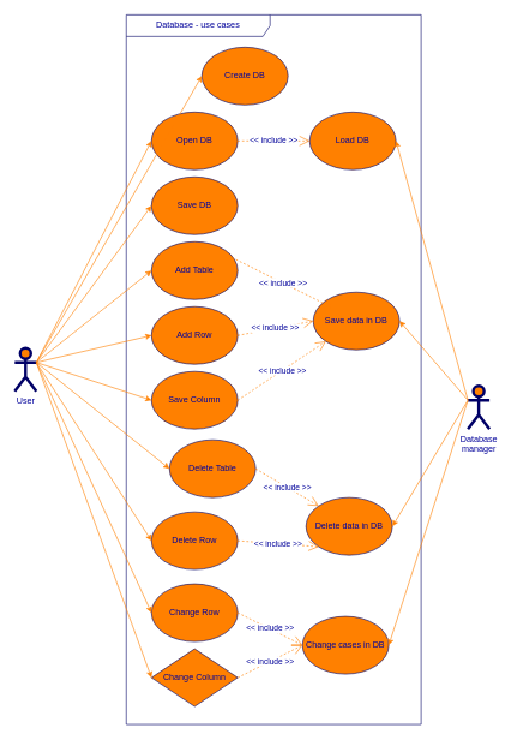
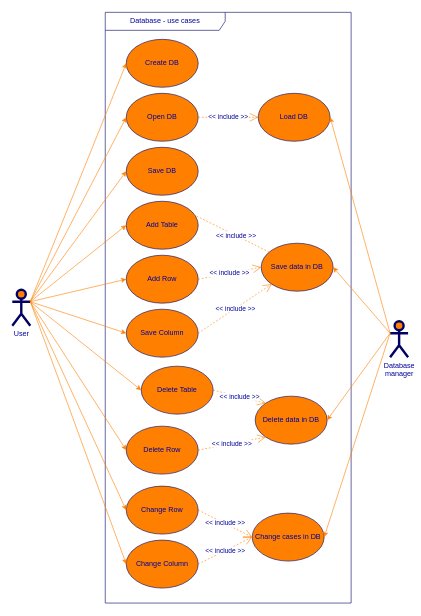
  <mxCell id="0" />
  <mxCell id="1" parent="0" />
  <mxCell id="2" value="Database&amp;nbsp;- use cases" style="shape=umlFrame;whiteSpace=wrap;html=1;strokeWidth=1;fillColor=none;width=200;height=30;fontColor=#000099;strokeColor=#000066;" parent="1" vertex="1"><mxGeometry x="175" y="20" width="410" height="985" as="geometry" /></mxCell>
- <mxCell id="3" value="Create DB" style="ellipse;whiteSpace=wrap;html=1;fillColor=#FF8000;strokeColor=#000066;fontColor=#000099;" parent="1" vertex="1"><mxGeometry x="280" y="65" width="120" height="80" as="geometry" /></mxCell>
+ <mxCell id="3" value="Create DB" style="ellipse;whiteSpace=wrap;html=1;fillColor=#FF8000;strokeColor=#000066;fontColor=#000099;" parent="1" vertex="1"><mxGeometry x="210" y="65" width="120" height="80" as="geometry" /></mxCell>
  <mxCell id="4" value="Open DB" style="ellipse;whiteSpace=wrap;html=1;fillColor=#FF8000;strokeColor=#000066;fontColor=#000099;" parent="1" vertex="1"><mxGeometry x="210" y="155" width="120" height="80" as="geometry" /></mxCell>
  <mxCell id="5" value="Add Table" style="ellipse;whiteSpace=wrap;html=1;fillColor=#FF8000;strokeColor=#000066;fontColor=#000099;" parent="1" vertex="1"><mxGeometry x="210" y="335" width="120" height="80" as="geometry" /></mxCell>
  <mxCell id="6" value="Save data in DB" style="ellipse;whiteSpace=wrap;html=1;fillColor=#FF8000;strokeColor=#000066;fontColor=#000099;" parent="1" vertex="1"><mxGeometry x="435" y="405" width="120" height="80" as="geometry" /></mxCell>
  <mxCell id="7" value="Save Column" style="ellipse;whiteSpace=wrap;html=1;fillColor=#FF8000;strokeColor=#000066;fontColor=#000099;" parent="1" vertex="1"><mxGeometry x="210" y="515" width="120" height="80" as="geometry" /></mxCell>
  <mxCell id="8" style="html=1;exitX=1;exitY=0.333;exitPerimeter=0;entryX=0;entryY=0.5;jettySize=auto;orthogonalLoop=1;fillColor=#f8cecc;strokeColor=#FF8000;curved=1;fontColor=#000099;" parent="1" source="13" target="3" edge="1"><mxGeometry relative="1" as="geometry" /></mxCell>
  <mxCell id="9" style="html=1;exitX=1;exitY=0.333;exitPerimeter=0;entryX=0;entryY=0.5;jettySize=auto;orthogonalLoop=1;curved=1;fontColor=#000099;strokeColor=#FF8000;" parent="1" source="13" target="4" edge="1"><mxGeometry relative="1" as="geometry" /></mxCell>
  <mxCell id="10" style="rounded=0;html=1;exitX=1;exitY=0.333;exitPerimeter=0;entryX=0;entryY=0.5;jettySize=auto;orthogonalLoop=1;fontColor=#000099;strokeColor=#FF8000;" parent="1" source="13" target="17" edge="1"><mxGeometry relative="1" as="geometry" /></mxCell>
  <mxCell id="11" style="edgeStyle=none;curved=1;html=1;exitX=1;exitY=0.333;exitPerimeter=0;entryX=0;entryY=0.5;jettySize=auto;orthogonalLoop=1;strokeColor=#FF8000;fontColor=#000099;" parent="1" source="13" target="5" edge="1"><mxGeometry relative="1" as="geometry" /></mxCell>
  <mxCell id="12" style="edgeStyle=none;curved=1;html=1;exitX=1;exitY=0.333;exitPerimeter=0;jettySize=auto;orthogonalLoop=1;strokeColor=#FF8000;entryX=0;entryY=0.5;fontColor=#000099;" parent="1" source="13" target="7" edge="1"><mxGeometry relative="1" as="geometry" /></mxCell>
  <mxCell id="13" value="User" style="shape=umlActor;verticalLabelPosition=bottom;labelBackgroundColor=#ffffff;verticalAlign=top;html=1;strokeWidth=4;fillColor=#FF8000;strokeColor=#000066;fontColor=#000099;" parent="1" vertex="1"><mxGeometry x="20" y="482.5" width="30" height="60" as="geometry" /></mxCell>
  <mxCell id="14" style="rounded=0;html=1;exitX=0;exitY=0.333;exitPerimeter=0;entryX=1;entryY=0.5;jettySize=auto;orthogonalLoop=1;fontColor=#000099;strokeColor=#FF8000;entryDx=0;entryDy=0;" parent="1" source="15" target="6" edge="1"><mxGeometry relative="1" as="geometry"><mxPoint x="560" y="375" as="targetPoint" /></mxGeometry></mxCell>
  <mxCell id="15" value="Database&lt;br&gt;manager" style="shape=umlActor;verticalLabelPosition=bottom;labelBackgroundColor=#ffffff;verticalAlign=top;html=1;strokeWidth=4;fillColor=#FF8000;strokeColor=#000066;fontColor=#000099;" parent="1" vertex="1"><mxGeometry x="650" y="535" width="30" height="60" as="geometry" /></mxCell>
  <mxCell id="16" value="&amp;lt;&amp;lt; include &amp;gt;&amp;gt;" style="endArrow=open;endSize=12;dashed=1;html=1;exitX=1;exitY=0.5;entryX=0;entryY=0.5;fontColor=#000099;strokeColor=#FF8000;entryDx=0;entryDy=0;exitDx=0;exitDy=0;" parent="1" source="4" target="30" edge="1"><mxGeometry width="160" relative="1" as="geometry"><mxPoint x="460" y="475" as="sourcePoint" /><mxPoint x="450" y="205" as="targetPoint" /><Array as="points" /></mxGeometry></mxCell>
  <mxCell id="17" value="Add Row" style="ellipse;whiteSpace=wrap;html=1;fillColor=#FF8000;strokeColor=#000066;fontColor=#000099;" parent="1" vertex="1"><mxGeometry x="210" y="425" width="120" height="80" as="geometry" /></mxCell>
  <mxCell id="18" value="&amp;lt;&amp;lt; include &amp;gt;&amp;gt;" style="endArrow=open;endSize=12;dashed=1;html=1;exitX=1;exitY=0.5;entryX=0;entryY=0.5;fontColor=#000099;strokeColor=#FF8000;exitDx=0;exitDy=0;" parent="1" source="17" target="6" edge="1"><mxGeometry width="160" relative="1" as="geometry"><mxPoint x="322" y="357" as="sourcePoint" /><mxPoint x="478" y="243" as="targetPoint" /></mxGeometry></mxCell>
  <mxCell id="19" value="&amp;lt;&amp;lt; include &amp;gt;&amp;gt;" style="endArrow=open;endSize=12;dashed=1;html=1;exitX=1;exitY=0.5;fontColor=#000099;strokeColor=#FF8000;exitDx=0;exitDy=0;entryX=0;entryY=1;entryDx=0;entryDy=0;" parent="1" source="7" target="6" edge="1"><mxGeometry width="160" relative="1" as="geometry"><mxPoint x="340" y="295" as="sourcePoint" /><mxPoint x="435" y="530" as="targetPoint" /></mxGeometry></mxCell>
  <mxCell id="20" value="Delete Table" style="ellipse;whiteSpace=wrap;html=1;fillColor=#FF8000;strokeColor=#000066;fontColor=#000099;" vertex="1" parent="1"><mxGeometry x="235" y="610" width="120" height="80" as="geometry" /></mxCell>
  <mxCell id="21" value="Delete Row" style="ellipse;whiteSpace=wrap;html=1;fillColor=#FF8000;strokeColor=#000066;fontColor=#000099;" vertex="1" parent="1"><mxGeometry x="210" y="710" width="120" height="80" as="geometry" /></mxCell>
  <mxCell id="22" value="Change&amp;nbsp;Row" style="ellipse;whiteSpace=wrap;html=1;fillColor=#FF8000;strokeColor=#000066;fontColor=#000099;" vertex="1" parent="1"><mxGeometry x="210" y="810" width="120" height="80" as="geometry" /></mxCell>
- <mxCell id="23" value="Change&amp;nbsp;Column" style="rhombus;whiteSpace=wrap;html=1;fillColor=#FF8000;strokeColor=#000066;fontColor=#000099;" vertex="1" parent="1"><mxGeometry x="210" y="900" width="120" height="80" as="geometry" /></mxCell>
- <mxCell id="24" value="Delete data in DB" style="ellipse;whiteSpace=wrap;html=1;fillColor=#FF8000;strokeColor=#000066;fontColor=#000099;" vertex="1" parent="1"><mxGeometry x="425" y="690" width="120" height="80" as="geometry" /></mxCell>
+ <mxCell id="23" value="Change&amp;nbsp;Column" style="ellipse;whiteSpace=wrap;html=1;fillColor=#FF8000;strokeColor=#000066;fontColor=#000099;" vertex="1" parent="1"><mxGeometry x="210" y="900" width="120" height="80" as="geometry" /></mxCell>
+ <mxCell id="24" value="Delete data in DB" style="ellipse;whiteSpace=wrap;html=1;fillColor=#FF8000;strokeColor=#000066;fontColor=#000099;" vertex="1" parent="1"><mxGeometry x="425" y="660" width="120" height="80" as="geometry" /></mxCell>
  <mxCell id="25" value="&amp;lt;&amp;lt; include &amp;gt;&amp;gt;" style="endArrow=open;endSize=12;dashed=1;html=1;fontColor=#000099;strokeColor=#FF8000;entryX=0;entryY=0;entryDx=0;entryDy=0;exitX=1;exitY=0.5;exitDx=0;exitDy=0;" edge="1" parent="1" source="20" target="24"><mxGeometry width="160" relative="1" as="geometry"><mxPoint x="340" y="565" as="sourcePoint" /><mxPoint x="463" y="483" as="targetPoint" /></mxGeometry></mxCell>
  <mxCell id="26" value="&amp;lt;&amp;lt; include &amp;gt;&amp;gt;" style="endArrow=open;endSize=12;dashed=1;html=1;fontColor=#000099;strokeColor=#FF8000;entryX=0;entryY=1;entryDx=0;entryDy=0;exitX=1;exitY=0.5;exitDx=0;exitDy=0;" edge="1" parent="1" source="21" target="24"><mxGeometry width="160" relative="1" as="geometry"><mxPoint x="340" y="660" as="sourcePoint" /><mxPoint x="453" y="682" as="targetPoint" /></mxGeometry></mxCell>
  <mxCell id="27" value="Save DB" style="ellipse;whiteSpace=wrap;html=1;fillColor=#FF8000;strokeColor=#000066;fontColor=#000099;" vertex="1" parent="1"><mxGeometry x="210" y="245" width="120" height="80" as="geometry" /></mxCell>
  <mxCell id="28" style="html=1;exitX=1;exitY=0.333;exitPerimeter=0;entryX=0;entryY=0.5;jettySize=auto;orthogonalLoop=1;curved=1;fontColor=#000099;strokeColor=#FF8000;exitDx=0;exitDy=0;entryDx=0;entryDy=0;" edge="1" parent="1" source="13" target="27"><mxGeometry relative="1" as="geometry"><mxPoint x="135" y="305" as="sourcePoint" /><mxPoint x="220" y="205" as="targetPoint" /></mxGeometry></mxCell>
  <mxCell id="29" style="html=1;exitX=1;exitY=0.333;exitPerimeter=0;jettySize=auto;orthogonalLoop=1;curved=1;fontColor=#000099;strokeColor=#FF8000;exitDx=0;exitDy=0;entryX=0;entryY=0.5;entryDx=0;entryDy=0;" edge="1" parent="1" source="13" target="20"><mxGeometry relative="1" as="geometry"><mxPoint x="135" y="305" as="sourcePoint" /><mxPoint x="110" y="485" as="targetPoint" /></mxGeometry></mxCell>
  <mxCell id="30" value="Load DB" style="ellipse;whiteSpace=wrap;html=1;fillColor=#FF8000;strokeColor=#000066;fontColor=#000099;" vertex="1" parent="1"><mxGeometry x="430" y="155" width="120" height="80" as="geometry" /></mxCell>
  <mxCell id="31" value="&amp;lt;&amp;lt; include &amp;gt;&amp;gt;" style="endArrow=open;endSize=12;dashed=1;html=1;exitX=1;exitY=0;entryX=0;entryY=0;fontColor=#000099;strokeColor=#FF8000;entryDx=0;entryDy=0;" edge="1" parent="1"><mxGeometry width="160" relative="1" as="geometry"><mxPoint x="322" y="357" as="sourcePoint" /><mxPoint x="463" y="427" as="targetPoint" /></mxGeometry></mxCell>
  <mxCell id="32" value="Change cases in DB" style="ellipse;whiteSpace=wrap;html=1;fillColor=#FF8000;strokeColor=#000066;fontColor=#000099;" vertex="1" parent="1"><mxGeometry x="420" y="855" width="120" height="80" as="geometry" /></mxCell>
  <mxCell id="33" value="&amp;lt;&amp;lt; include &amp;gt;&amp;gt;" style="endArrow=open;endSize=12;dashed=1;html=1;fontColor=#000099;strokeColor=#FF8000;entryX=0;entryY=0.5;entryDx=0;entryDy=0;exitX=1;exitY=0.5;exitDx=0;exitDy=0;" edge="1" parent="1" source="22" target="32"><mxGeometry width="160" relative="1" as="geometry"><mxPoint x="340" y="760" as="sourcePoint" /><mxPoint x="453" y="738" as="targetPoint" /></mxGeometry></mxCell>
  <mxCell id="34" value="&amp;lt;&amp;lt; include &amp;gt;&amp;gt;" style="endArrow=open;endSize=12;dashed=1;html=1;fontColor=#000099;strokeColor=#FF8000;entryX=0;entryY=0.5;entryDx=0;entryDy=0;exitX=1;exitY=0.5;exitDx=0;exitDy=0;" edge="1" parent="1" source="23" target="32"><mxGeometry width="160" relative="1" as="geometry"><mxPoint x="340" y="860" as="sourcePoint" /><mxPoint x="430" y="905" as="targetPoint" /></mxGeometry></mxCell>
  <mxCell id="35" style="rounded=0;html=1;exitX=0;exitY=0.333;exitPerimeter=0;entryX=1;entryY=0.5;jettySize=auto;orthogonalLoop=1;fontColor=#000099;strokeColor=#FF8000;entryDx=0;entryDy=0;exitDx=0;exitDy=0;" edge="1" parent="1" source="15" target="30"><mxGeometry relative="1" as="geometry"><mxPoint x="645" y="455" as="sourcePoint" /><mxPoint x="565" y="455" as="targetPoint" /></mxGeometry></mxCell>
  <mxCell id="36" style="rounded=0;html=1;exitX=0;exitY=0.333;exitPerimeter=0;entryX=1;entryY=0.5;jettySize=auto;orthogonalLoop=1;fontColor=#000099;strokeColor=#FF8000;entryDx=0;entryDy=0;exitDx=0;exitDy=0;" edge="1" parent="1" source="15" target="24"><mxGeometry relative="1" as="geometry"><mxPoint x="655" y="465" as="sourcePoint" /><mxPoint x="575" y="465" as="targetPoint" /></mxGeometry></mxCell>
  <mxCell id="37" style="rounded=0;html=1;exitX=0;exitY=0.333;exitPerimeter=0;entryX=1;entryY=0.5;jettySize=auto;orthogonalLoop=1;fontColor=#000099;strokeColor=#FF8000;entryDx=0;entryDy=0;exitDx=0;exitDy=0;" edge="1" parent="1" source="15" target="32"><mxGeometry relative="1" as="geometry"><mxPoint x="645" y="455" as="sourcePoint" /><mxPoint x="555" y="710" as="targetPoint" /></mxGeometry></mxCell>
  <mxCell id="38" style="html=1;exitX=1;exitY=0.333;exitPerimeter=0;jettySize=auto;orthogonalLoop=1;curved=1;fontColor=#000099;strokeColor=#FF8000;exitDx=0;exitDy=0;entryX=0;entryY=0.5;entryDx=0;entryDy=0;" edge="1" parent="1" source="13" target="21"><mxGeometry relative="1" as="geometry"><mxPoint x="70" y="750" as="sourcePoint" /><mxPoint x="220" y="660" as="targetPoint" /></mxGeometry></mxCell>
  <mxCell id="39" style="html=1;exitX=1;exitY=0.333;exitPerimeter=0;jettySize=auto;orthogonalLoop=1;curved=1;fontColor=#000099;strokeColor=#FF8000;exitDx=0;exitDy=0;entryX=0;entryY=0.5;entryDx=0;entryDy=0;" edge="1" parent="1" source="13" target="22"><mxGeometry relative="1" as="geometry"><mxPoint x="70" y="750" as="sourcePoint" /><mxPoint x="220" y="760" as="targetPoint" /></mxGeometry></mxCell>
  <mxCell id="40" style="html=1;exitX=1;exitY=0.333;exitPerimeter=0;jettySize=auto;orthogonalLoop=1;curved=1;fontColor=#000099;strokeColor=#FF8000;exitDx=0;exitDy=0;entryX=0;entryY=0.5;entryDx=0;entryDy=0;" edge="1" parent="1" source="13" target="23"><mxGeometry relative="1" as="geometry"><mxPoint x="70" y="750" as="sourcePoint" /><mxPoint x="220" y="860" as="targetPoint" /></mxGeometry></mxCell>
